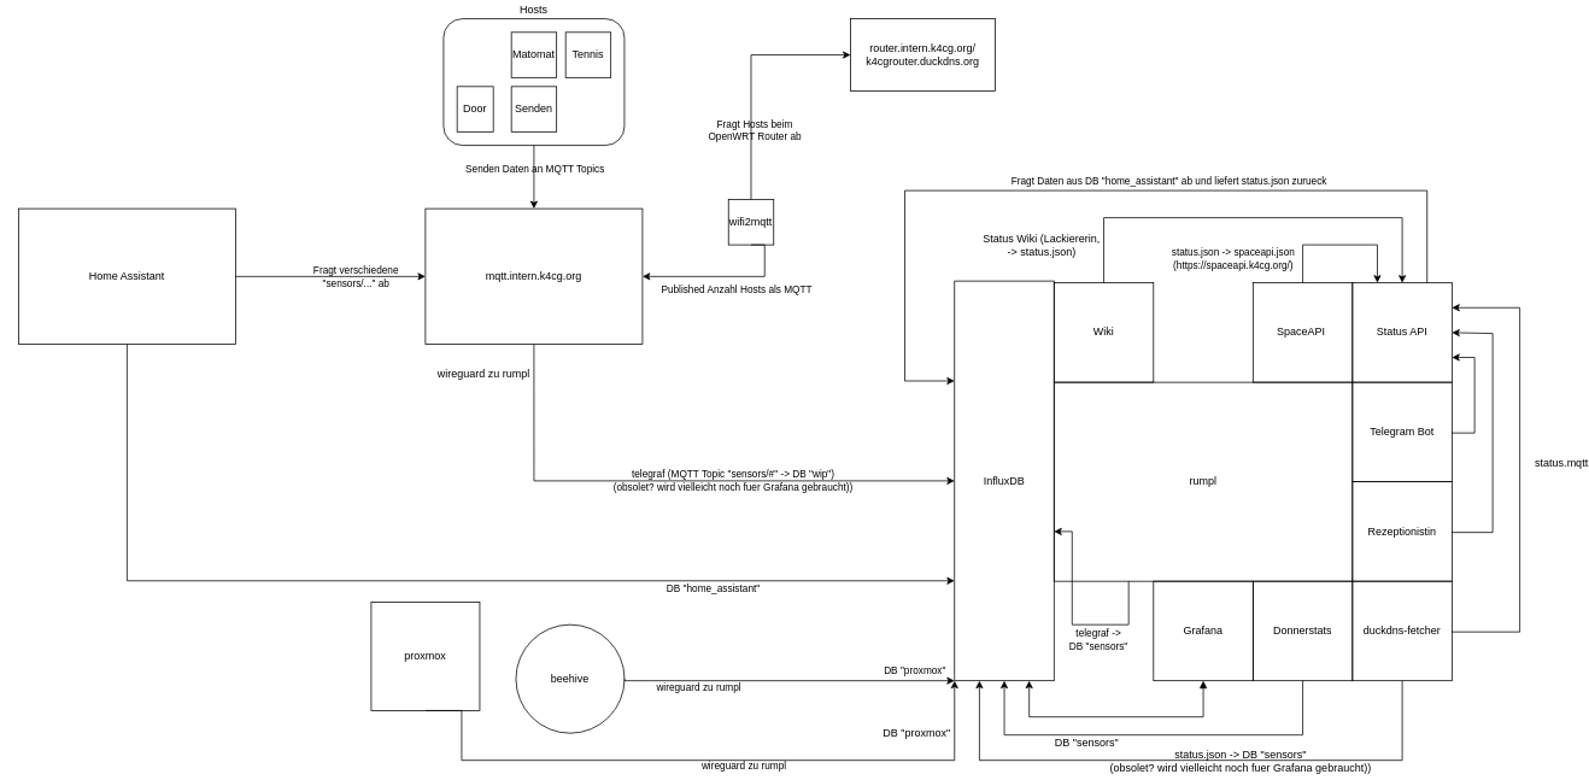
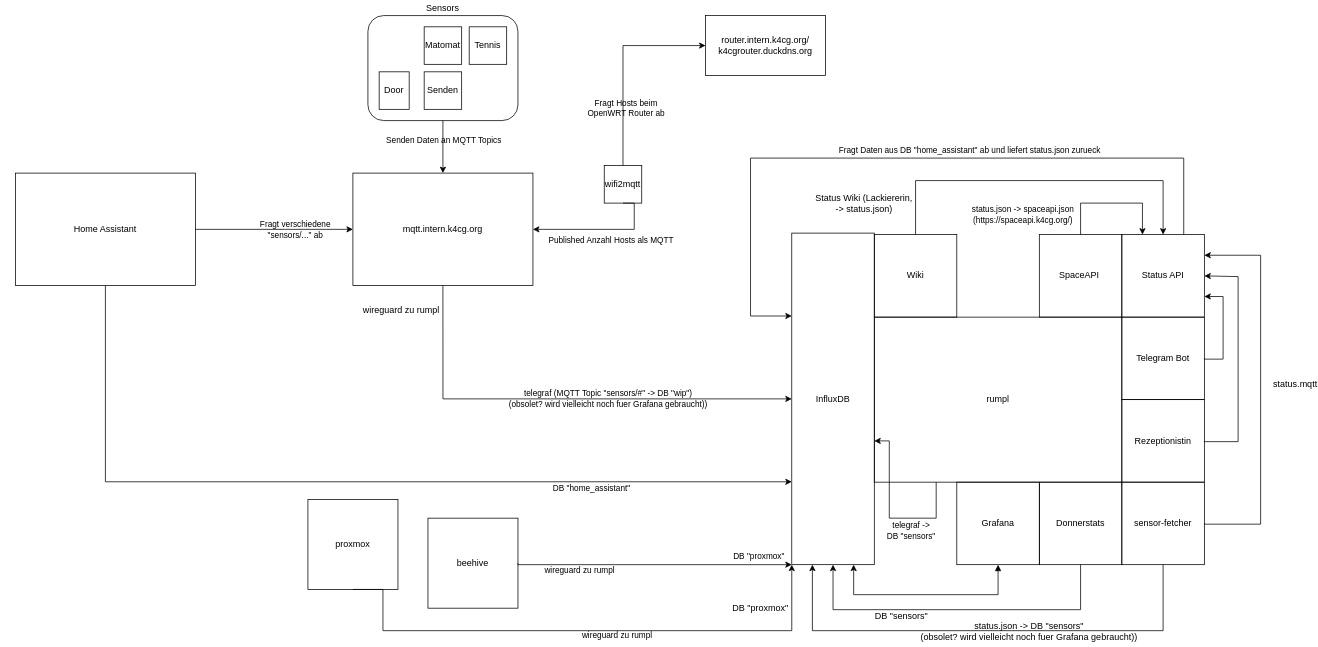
  <mxCell id="0" />
  <mxCell id="1" parent="0" />
  <mxCell id="2" style="edgeStyle=orthogonalEdgeStyle;rounded=0;orthogonalLoop=1;jettySize=auto;html=1;entryX=1;entryY=0.5;entryDx=0;entryDy=0;exitX=0.5;exitY=1;exitDx=0;exitDy=0;fontColor=#000000;labelBackgroundColor=none;labelBorderColor=none;strokeColor=#000000;" parent="1" source="6" target="10" edge="1"><mxGeometry relative="1" as="geometry"><Array as="points"><mxPoint x="845" y="305" /></Array></mxGeometry></mxCell>
  <mxCell id="3" value="Published Anzahl Hosts als MQTT" style="edgeLabel;html=1;align=center;verticalAlign=middle;resizable=0;points=[];fontColor=#000000;labelBackgroundColor=none;labelBorderColor=none;" parent="2" vertex="1" connectable="0"><mxGeometry x="-0.053" relative="1" as="geometry"><mxPoint x="6" y="14" as="offset" /></mxGeometry></mxCell>
  <mxCell id="4" style="edgeStyle=orthogonalEdgeStyle;rounded=0;orthogonalLoop=1;jettySize=auto;html=1;exitX=0.5;exitY=0;exitDx=0;exitDy=0;entryX=0;entryY=0.5;entryDx=0;entryDy=0;fontColor=#000000;labelBackgroundColor=none;labelBorderColor=none;strokeColor=#000000;" parent="1" source="6" target="13" edge="1"><mxGeometry relative="1" as="geometry" /></mxCell>
  <mxCell id="5" value="Fragt Hosts beim&lt;br&gt;OpenWRT Router ab" style="edgeLabel;html=1;align=center;verticalAlign=middle;resizable=0;points=[];fontColor=#000000;labelBackgroundColor=none;labelBorderColor=none;" parent="4" vertex="1" connectable="0"><mxGeometry x="-0.439" y="-3" relative="1" as="geometry"><mxPoint y="-1" as="offset" /></mxGeometry></mxCell>
  <mxCell id="6" value="wifi2mqtt" style="whiteSpace=wrap;html=1;aspect=fixed;fillStyle=hatch;fillColor=none;gradientColor=none;fontColor=#000000;labelBackgroundColor=none;labelBorderColor=none;strokeColor=#000000;" parent="1" vertex="1"><mxGeometry x="805" y="220" width="50" height="50" as="geometry" /></mxCell>
  <mxCell id="7" style="edgeStyle=orthogonalEdgeStyle;rounded=0;orthogonalLoop=1;jettySize=auto;html=1;exitX=0.5;exitY=1;exitDx=0;exitDy=0;entryX=0;entryY=0.5;entryDx=0;entryDy=0;fontSize=12;fontColor=#000000;labelBackgroundColor=none;labelBorderColor=none;strokeColor=#000000;" parent="1" source="10" target="32" edge="1"><mxGeometry relative="1" as="geometry"><Array as="points"><mxPoint x="590" y="531" /></Array></mxGeometry></mxCell>
  <mxCell id="8" value="wireguard zu rumpl" style="edgeLabel;html=1;align=center;verticalAlign=middle;resizable=0;points=[];fontSize=12;fontColor=#000000;labelBackgroundColor=none;labelBorderColor=none;" parent="7" vertex="1" connectable="0"><mxGeometry x="-0.903" y="-2" relative="1" as="geometry"><mxPoint x="-54" y="2" as="offset" /></mxGeometry></mxCell>
  <mxCell id="9" value="telegraf (MQTT Topic &quot;sensors/#&quot; -&amp;gt; DB &quot;wip&quot;) &lt;br&gt;(obsolet? wird vielleicht noch fuer Grafana gebraucht))" style="edgeLabel;html=1;align=center;verticalAlign=middle;resizable=0;points=[];fontColor=#000000;labelBackgroundColor=none;labelBorderColor=none;" parent="7" vertex="1" connectable="0"><mxGeometry x="0.442" y="-2" relative="1" as="geometry"><mxPoint x="-73" y="-3" as="offset" /></mxGeometry></mxCell>
  <mxCell id="10" value="mqtt.intern.k4cg.org" style="rounded=0;whiteSpace=wrap;html=1;fillColor=none;fontColor=#000000;labelBackgroundColor=none;labelBorderColor=none;strokeColor=#000000;" parent="1" vertex="1"><mxGeometry x="469.95" y="230" width="240" height="150" as="geometry" /></mxCell>
  <mxCell id="11" style="edgeStyle=orthogonalEdgeStyle;rounded=0;orthogonalLoop=1;jettySize=auto;html=1;entryX=0.5;entryY=0;entryDx=0;entryDy=0;labelPosition=left;verticalLabelPosition=top;align=right;verticalAlign=bottom;fontColor=#000000;labelBackgroundColor=none;labelBorderColor=none;strokeColor=#000000;" parent="1" source="54" target="10" edge="1"><mxGeometry relative="1" as="geometry" /></mxCell>
  <mxCell id="12" value="Senden Daten an MQTT Topics" style="edgeLabel;html=1;align=center;verticalAlign=middle;resizable=0;points=[];fontColor=#000000;labelBackgroundColor=none;labelBorderColor=none;" parent="11" vertex="1" connectable="0"><mxGeometry x="-0.243" y="1" relative="1" as="geometry"><mxPoint as="offset" /></mxGeometry></mxCell>
  <mxCell id="13" value="router.intern.k4cg.org/&lt;br&gt;k4cgrouter.duckdns.org" style="rounded=0;whiteSpace=wrap;html=1;fillColor=none;fontColor=#000000;labelBackgroundColor=none;labelBorderColor=none;strokeColor=#000000;" parent="1" vertex="1"><mxGeometry x="940" y="20" width="160" height="80" as="geometry" /></mxCell>
  <mxCell id="14" style="edgeStyle=orthogonalEdgeStyle;rounded=0;orthogonalLoop=1;jettySize=auto;html=1;exitX=0.5;exitY=0;exitDx=0;exitDy=0;entryX=0.25;entryY=0;entryDx=0;entryDy=0;fontColor=#000000;labelBackgroundColor=none;labelBorderColor=none;strokeColor=#000000;" parent="1" source="16" target="53" edge="1"><mxGeometry relative="1" as="geometry"><Array as="points"><mxPoint x="1440" y="270" /><mxPoint x="1522" y="270" /></Array><mxPoint x="1940" y="80" as="targetPoint" /></mxGeometry></mxCell>
  <mxCell id="15" value="status.json -&amp;gt; spaceapi.json&lt;br&gt;(https://spaceapi.k4cg.org/)" style="edgeLabel;html=1;align=center;verticalAlign=middle;resizable=0;points=[];fontColor=#000000;labelBackgroundColor=none;labelBorderColor=none;" parent="14" vertex="1" connectable="0"><mxGeometry x="-0.427" y="1" relative="1" as="geometry"><mxPoint x="-84" y="16" as="offset" /></mxGeometry></mxCell>
  <mxCell id="16" value="SpaceAPI&amp;nbsp;" style="whiteSpace=wrap;html=1;aspect=fixed;fillStyle=hatch;fillColor=none;gradientColor=none;fontColor=#000000;labelBackgroundColor=none;labelBorderColor=none;strokeColor=#000000;" parent="1" vertex="1"><mxGeometry x="1385" y="312" width="110" height="110" as="geometry" /></mxCell>
  <mxCell id="17" style="edgeStyle=orthogonalEdgeStyle;rounded=0;orthogonalLoop=1;jettySize=auto;html=1;exitX=0.25;exitY=1;exitDx=0;exitDy=0;entryX=0;entryY=0.75;entryDx=0;entryDy=0;fontColor=#000000;labelBackgroundColor=none;labelBorderColor=none;strokeColor=#000000;" parent="1" source="19" target="19" edge="1"><mxGeometry relative="1" as="geometry"><Array as="points"><mxPoint x="1248" y="690" /><mxPoint x="1185" y="690" /><mxPoint x="1185" y="587" /></Array></mxGeometry></mxCell>
  <mxCell id="18" value="telegraf -&amp;gt; &lt;br&gt;DB &quot;sensors&quot;" style="edgeLabel;html=1;align=center;verticalAlign=middle;resizable=0;points=[];fontColor=#000000;labelBackgroundColor=none;labelBorderColor=none;" parent="17" vertex="1" connectable="0"><mxGeometry x="-0.173" y="3" relative="1" as="geometry"><mxPoint x="15" y="13" as="offset" /></mxGeometry></mxCell>
  <mxCell id="19" value="rumpl" style="rounded=0;whiteSpace=wrap;html=1;fillColor=none;fontColor=#000000;labelBackgroundColor=none;labelBorderColor=none;strokeColor=#000000;" parent="1" vertex="1"><mxGeometry x="1165" y="422" width="330" height="220" as="geometry" /></mxCell>
  <mxCell id="20" value="Rezeptionistin" style="whiteSpace=wrap;html=1;aspect=fixed;fillStyle=hatch;fillColor=none;gradientColor=none;fontColor=#000000;labelBackgroundColor=none;labelBorderColor=none;strokeColor=#000000;" parent="1" vertex="1"><mxGeometry x="1495" y="532" width="110" height="110" as="geometry" /></mxCell>
  <mxCell id="21" style="edgeStyle=orthogonalEdgeStyle;rounded=0;orthogonalLoop=1;jettySize=auto;html=1;exitX=1;exitY=0.5;exitDx=0;exitDy=0;fontSize=12;entryX=1;entryY=0.5;entryDx=0;entryDy=0;fontColor=#000000;labelBackgroundColor=none;labelBorderColor=none;strokeColor=#000000;" parent="1" source="20" target="53" edge="1"><mxGeometry relative="1" as="geometry"><Array as="points"><mxPoint x="1650" y="588" /><mxPoint x="1650" y="368" /><mxPoint x="1605" y="368" /></Array><mxPoint x="1950" y="220" as="targetPoint" /></mxGeometry></mxCell>
  <mxCell id="22" style="edgeStyle=orthogonalEdgeStyle;rounded=0;orthogonalLoop=1;jettySize=auto;html=1;exitX=1;exitY=0.5;exitDx=0;exitDy=0;fontSize=12;entryX=1;entryY=0.25;entryDx=0;entryDy=0;fontColor=#000000;labelBackgroundColor=none;labelBorderColor=none;strokeColor=#000000;" parent="1" source="25" target="53" edge="1"><mxGeometry relative="1" as="geometry"><Array as="points"><mxPoint x="1680" y="698" /><mxPoint x="1680" y="340" /></Array><mxPoint x="1910" y="350" as="targetPoint" /></mxGeometry></mxCell>
  <mxCell id="23" style="edgeStyle=orthogonalEdgeStyle;rounded=0;orthogonalLoop=1;jettySize=auto;html=1;exitX=0.5;exitY=1;exitDx=0;exitDy=0;fontSize=12;labelPosition=center;verticalLabelPosition=bottom;align=center;verticalAlign=top;entryX=0.25;entryY=1;entryDx=0;entryDy=0;fontColor=#000000;labelBackgroundColor=none;labelBorderColor=none;strokeColor=#000000;" parent="1" source="25" target="32" edge="1"><mxGeometry relative="1" as="geometry"><Array as="points"><mxPoint x="1550" y="840" /><mxPoint x="1083" y="840" /></Array><mxPoint x="1605" y="762" as="sourcePoint" /><mxPoint x="1040" y="890" as="targetPoint" /></mxGeometry></mxCell>
  <mxCell id="24" value="status.json -&amp;gt; DB &quot;sensors&quot;&lt;br&gt;(obsolet? wird vielleicht noch fuer Grafana gebraucht))" style="edgeLabel;html=1;align=center;verticalAlign=middle;resizable=0;points=[];fontSize=12;fontColor=#000000;labelBackgroundColor=none;labelBorderColor=none;" parent="23" vertex="1" connectable="0"><mxGeometry x="0.209" y="1" relative="1" as="geometry"><mxPoint x="121" y="-1" as="offset" /></mxGeometry></mxCell>
- <mxCell id="25" value="duckdns-fetcher" style="whiteSpace=wrap;html=1;aspect=fixed;fillStyle=hatch;fillColor=none;gradientColor=none;fontColor=#000000;labelBackgroundColor=none;labelBorderColor=none;strokeColor=#000000;" parent="1" vertex="1"><mxGeometry x="1495" y="642" width="110" height="110" as="geometry" /></mxCell>
+ <mxCell id="25" value="sensor-fetcher" style="whiteSpace=wrap;html=1;aspect=fixed;fillStyle=hatch;fillColor=none;gradientColor=none;fontColor=#000000;labelBackgroundColor=none;labelBorderColor=none;strokeColor=#000000;" parent="1" vertex="1"><mxGeometry x="1495" y="642" width="110" height="110" as="geometry" /></mxCell>
  <mxCell id="26" style="edgeStyle=orthogonalEdgeStyle;rounded=0;orthogonalLoop=1;jettySize=auto;html=1;exitX=0.5;exitY=0;exitDx=0;exitDy=0;entryX=0.5;entryY=0;entryDx=0;entryDy=0;fontColor=#000000;labelBackgroundColor=none;labelBorderColor=none;strokeColor=#000000;" parent="1" source="28" target="53" edge="1"><mxGeometry relative="1" as="geometry"><Array as="points"><mxPoint x="1220" y="240" /><mxPoint x="1550" y="240" /></Array><mxPoint x="1780" y="30" as="targetPoint" /></mxGeometry></mxCell>
  <mxCell id="27" value="Status Wiki (Lackiererin, &lt;br&gt;-&amp;gt; status.json)" style="edgeLabel;html=1;align=center;verticalAlign=middle;resizable=0;points=[];fontSize=12;fontColor=#000000;labelBackgroundColor=none;labelBorderColor=none;" parent="26" vertex="1" connectable="0"><mxGeometry x="0.401" y="-2" relative="1" as="geometry"><mxPoint x="-330" y="28" as="offset" /></mxGeometry></mxCell>
  <mxCell id="28" value="Wiki" style="whiteSpace=wrap;html=1;aspect=fixed;fillStyle=hatch;fillColor=none;gradientColor=none;fontColor=#000000;labelBackgroundColor=none;labelBorderColor=none;strokeColor=#000000;" parent="1" vertex="1"><mxGeometry x="1165" y="312" width="110" height="110" as="geometry" /></mxCell>
  <mxCell id="29" style="edgeStyle=orthogonalEdgeStyle;rounded=0;orthogonalLoop=1;jettySize=auto;html=1;exitX=1;exitY=0.5;exitDx=0;exitDy=0;fontSize=12;entryX=1;entryY=0.75;entryDx=0;entryDy=0;fontColor=#000000;labelBackgroundColor=none;labelBorderColor=none;strokeColor=#000000;" parent="1" source="30" target="53" edge="1"><mxGeometry relative="1" as="geometry"><Array as="points"><mxPoint x="1630" y="478" /><mxPoint x="1630" y="394" /></Array><mxPoint x="1980" y="190" as="targetPoint" /></mxGeometry></mxCell>
  <mxCell id="30" value="Telegram Bot" style="whiteSpace=wrap;html=1;aspect=fixed;fillStyle=hatch;fillColor=none;gradientColor=none;fontColor=#000000;labelBackgroundColor=none;labelBorderColor=none;strokeColor=#000000;" parent="1" vertex="1"><mxGeometry x="1495" y="422" width="110" height="110" as="geometry" /></mxCell>
  <mxCell id="31" value="status.mqtt" style="edgeLabel;html=1;align=center;verticalAlign=middle;resizable=0;points=[];fontSize=12;fontColor=#000000;labelBackgroundColor=none;labelBorderColor=none;" parent="1" vertex="1" connectable="0"><mxGeometry x="1550" y="520" as="geometry"><mxPoint x="175" y="-9" as="offset" /></mxGeometry></mxCell>
  <mxCell id="32" value="InfluxDB" style="whiteSpace=wrap;html=1;fillStyle=hatch;fillColor=none;gradientColor=none;imageAspect=0;fontColor=#000000;labelBackgroundColor=none;labelBorderColor=none;strokeColor=#000000;" parent="1" vertex="1"><mxGeometry x="1055" y="310" width="110" height="442" as="geometry" /></mxCell>
  <mxCell id="33" style="edgeStyle=orthogonalEdgeStyle;rounded=0;orthogonalLoop=1;jettySize=auto;html=1;exitX=0.5;exitY=1;exitDx=0;exitDy=0;entryX=0.75;entryY=1;entryDx=0;entryDy=0;startArrow=block;startFill=1;fontColor=#000000;labelBackgroundColor=none;labelBorderColor=none;strokeColor=#000000;" parent="1" source="34" target="32" edge="1"><mxGeometry relative="1" as="geometry"><Array as="points"><mxPoint x="1330" y="792" /><mxPoint x="1138" y="792" /></Array></mxGeometry></mxCell>
  <mxCell id="34" value="Grafana" style="whiteSpace=wrap;html=1;aspect=fixed;fillStyle=hatch;fillColor=none;gradientColor=none;fontColor=#000000;labelBackgroundColor=none;labelBorderColor=none;strokeColor=#000000;" parent="1" vertex="1"><mxGeometry x="1275" y="642" width="110" height="110" as="geometry" /></mxCell>
  <mxCell id="35" style="edgeStyle=orthogonalEdgeStyle;rounded=0;orthogonalLoop=1;jettySize=auto;html=1;exitX=0.5;exitY=1;exitDx=0;exitDy=0;fontSize=12;entryX=0.5;entryY=1;entryDx=0;entryDy=0;fontColor=#000000;labelBackgroundColor=none;labelBorderColor=none;strokeColor=#000000;" parent="1" source="37" target="32" edge="1"><mxGeometry relative="1" as="geometry"><mxPoint x="1110" y="772" as="targetPoint" /><Array as="points"><mxPoint x="1440" y="812" /><mxPoint x="1110" y="812" /></Array></mxGeometry></mxCell>
  <mxCell id="36" value="DB &quot;sensors&quot;" style="edgeLabel;html=1;align=center;verticalAlign=middle;resizable=0;points=[];fontSize=12;fontColor=#000000;labelBackgroundColor=none;labelBorderColor=none;" parent="35" vertex="1" connectable="0"><mxGeometry x="0.042" y="-2" relative="1" as="geometry"><mxPoint x="-66" y="10" as="offset" /></mxGeometry></mxCell>
  <mxCell id="37" value="Donnerstats" style="whiteSpace=wrap;html=1;aspect=fixed;fillStyle=hatch;fillColor=none;gradientColor=none;fontColor=#000000;labelBackgroundColor=none;labelBorderColor=none;strokeColor=#000000;" parent="1" vertex="1"><mxGeometry x="1385" y="642" width="110" height="110" as="geometry" /></mxCell>
  <mxCell id="38" style="edgeStyle=orthogonalEdgeStyle;rounded=0;orthogonalLoop=1;jettySize=auto;html=1;exitX=0.5;exitY=1;exitDx=0;exitDy=0;fontSize=12;entryX=0;entryY=1;entryDx=0;entryDy=0;fontColor=#000000;labelBackgroundColor=none;labelBorderColor=none;strokeColor=#000000;" parent="1" source="41" target="32" edge="1"><mxGeometry relative="1" as="geometry"><Array as="points"><mxPoint x="510" y="840" /><mxPoint x="1055" y="840" /></Array><mxPoint x="850" y="780" as="targetPoint" /></mxGeometry></mxCell>
  <mxCell id="39" value="DB &quot;proxmox&quot;" style="edgeLabel;html=1;align=center;verticalAlign=middle;resizable=0;points=[];fontColor=#000000;labelBackgroundColor=none;labelBorderColor=none;" parent="38" vertex="1" connectable="0"><mxGeometry x="0.95" y="2" relative="1" as="geometry"><mxPoint x="-43" y="-30" as="offset" /></mxGeometry></mxCell>
  <mxCell id="40" value="wireguard zu rumpl" style="edgeLabel;html=1;align=center;verticalAlign=middle;resizable=0;points=[];fontColor=#000000;labelBackgroundColor=none;labelBorderColor=none;" parent="38" vertex="1" connectable="0"><mxGeometry x="0.115" y="-1" relative="1" as="geometry"><mxPoint y="4" as="offset" /></mxGeometry></mxCell>
  <mxCell id="41" value="proxmox" style="whiteSpace=wrap;html=1;aspect=fixed;fillStyle=hatch;fillColor=none;gradientColor=none;fontColor=#000000;labelBackgroundColor=none;labelBorderColor=none;strokeColor=#000000;" parent="1" vertex="1"><mxGeometry x="410" y="665" width="120" height="120" as="geometry" /></mxCell>
  <mxCell id="42" style="edgeStyle=orthogonalEdgeStyle;rounded=0;orthogonalLoop=1;jettySize=auto;html=1;exitX=1;exitY=0.5;exitDx=0;exitDy=0;fontSize=12;entryX=0;entryY=1;entryDx=0;entryDy=0;fontColor=#000000;labelBackgroundColor=none;labelBorderColor=none;strokeColor=#000000;" parent="1" source="45" target="32" edge="1"><mxGeometry relative="1" as="geometry"><Array as="points"><mxPoint x="690" y="752" /></Array><mxPoint x="930" y="720" as="targetPoint" /></mxGeometry></mxCell>
  <mxCell id="43" value="DB &quot;proxmox&quot;" style="edgeLabel;html=1;align=center;verticalAlign=middle;resizable=0;points=[];fontSize=12;fontColor=#000000;labelBackgroundColor=none;labelBorderColor=none;" parent="42" vertex="1" connectable="0"><mxGeometry x="0.869" y="2" relative="1" as="geometry"><mxPoint x="-19" y="60" as="offset" /></mxGeometry></mxCell>
  <mxCell id="44" value="wireguard zu rumpl" style="edgeLabel;html=1;align=center;verticalAlign=middle;resizable=0;points=[];fontColor=#000000;labelBackgroundColor=none;labelBorderColor=none;" parent="42" vertex="1" connectable="0"><mxGeometry x="-0.541" relative="1" as="geometry"><mxPoint x="-1" y="6" as="offset" /></mxGeometry></mxCell>
- <mxCell id="45" value="beehive" style="ellipse;whiteSpace=wrap;html=1;aspect=fixed;fillStyle=hatch;fillColor=none;gradientColor=none;fontColor=#000000;labelBackgroundColor=none;labelBorderColor=none;strokeColor=#000000;" parent="1" vertex="1"><mxGeometry x="570" y="690" width="120" height="120" as="geometry" /></mxCell>
+ <mxCell id="45" value="beehive" style="whiteSpace=wrap;html=1;aspect=fixed;fillStyle=hatch;fillColor=none;gradientColor=none;fontColor=#000000;labelBackgroundColor=none;labelBorderColor=none;strokeColor=#000000;" parent="1" vertex="1"><mxGeometry x="570" y="690" width="120" height="120" as="geometry" /></mxCell>
  <mxCell id="46" style="edgeStyle=orthogonalEdgeStyle;rounded=0;orthogonalLoop=1;jettySize=auto;html=1;entryX=0;entryY=0.5;entryDx=0;entryDy=0;fontColor=#000000;labelBackgroundColor=none;labelBorderColor=none;strokeColor=#000000;" parent="1" source="50" target="10" edge="1"><mxGeometry relative="1" as="geometry"><Array as="points"><mxPoint x="380" y="305" /><mxPoint x="380" y="305" /></Array></mxGeometry></mxCell>
  <mxCell id="47" value="Fragt verschiedene &lt;br&gt;&quot;sensors/...&quot; ab" style="edgeLabel;html=1;align=center;verticalAlign=middle;resizable=0;points=[];fontColor=#000000;labelBackgroundColor=none;labelBorderColor=none;" parent="46" vertex="1" connectable="0"><mxGeometry x="0.087" y="-3" relative="1" as="geometry"><mxPoint x="18" y="-3" as="offset" /></mxGeometry></mxCell>
  <mxCell id="48" style="edgeStyle=orthogonalEdgeStyle;rounded=0;orthogonalLoop=1;jettySize=auto;html=1;exitX=0.5;exitY=1;exitDx=0;exitDy=0;entryX=0;entryY=0.75;entryDx=0;entryDy=0;fontColor=#000000;labelBackgroundColor=none;labelBorderColor=none;strokeColor=#000000;" parent="1" source="50" target="32" edge="1"><mxGeometry relative="1" as="geometry" /></mxCell>
  <mxCell id="49" value="DB &quot;home_assistant&quot;" style="edgeLabel;html=1;align=center;verticalAlign=middle;resizable=0;points=[];fontColor=#000000;labelBackgroundColor=none;labelBorderColor=none;" parent="48" vertex="1" connectable="0"><mxGeometry x="0.441" y="-1" relative="1" as="geometry"><mxPoint x="61" y="7" as="offset" /></mxGeometry></mxCell>
  <mxCell id="50" value="Home Assistant" style="rounded=0;whiteSpace=wrap;html=1;fillColor=none;fontColor=#000000;labelBackgroundColor=none;labelBorderColor=none;strokeColor=#000000;" parent="1" vertex="1"><mxGeometry x="20" y="230" width="240" height="150" as="geometry" /></mxCell>
  <mxCell id="51" style="edgeStyle=orthogonalEdgeStyle;rounded=0;orthogonalLoop=1;jettySize=auto;html=1;exitX=0.75;exitY=0;exitDx=0;exitDy=0;entryX=0;entryY=0.25;entryDx=0;entryDy=0;fontColor=#000000;labelBackgroundColor=none;labelBorderColor=none;strokeColor=#000000;" parent="1" source="53" target="32" edge="1"><mxGeometry relative="1" as="geometry"><mxPoint x="990" y="460" as="targetPoint" /><Array as="points"><mxPoint x="1578" y="210" /><mxPoint x="1000" y="210" /><mxPoint x="1000" y="420" /></Array></mxGeometry></mxCell>
  <mxCell id="52" value="Fragt Daten aus DB &quot;home_assistant&quot; ab und liefert status.json zurueck" style="edgeLabel;html=1;align=center;verticalAlign=middle;resizable=0;points=[];fontColor=#000000;labelBackgroundColor=none;labelBorderColor=none;" parent="51" vertex="1" connectable="0"><mxGeometry x="-0.179" y="-1" relative="1" as="geometry"><mxPoint y="-10" as="offset" /></mxGeometry></mxCell>
  <mxCell id="53" value="Status API" style="whiteSpace=wrap;html=1;aspect=fixed;fillStyle=hatch;fillColor=none;gradientColor=none;fontColor=#000000;labelBackgroundColor=none;labelBorderColor=none;strokeColor=#000000;" parent="1" vertex="1"><mxGeometry x="1495" y="312" width="110" height="110" as="geometry" /></mxCell>
- <mxCell id="54" value="Hosts" style="rounded=1;whiteSpace=wrap;html=1;fillColor=none;labelPosition=center;verticalLabelPosition=top;align=center;verticalAlign=bottom;fontColor=#000000;labelBackgroundColor=none;labelBorderColor=none;strokeColor=#000000;" parent="1" vertex="1"><mxGeometry x="489.95" y="20" width="200" height="140" as="geometry" /></mxCell>
+ <mxCell id="54" value="Sensors" style="rounded=1;whiteSpace=wrap;html=1;fillColor=none;labelPosition=center;verticalLabelPosition=top;align=center;verticalAlign=bottom;fontColor=#000000;labelBackgroundColor=none;labelBorderColor=none;strokeColor=#000000;" parent="1" vertex="1"><mxGeometry x="489.95" y="20" width="200" height="140" as="geometry" /></mxCell>
  <mxCell id="55" value="Matomat" style="whiteSpace=wrap;html=1;aspect=fixed;fillStyle=hatch;fillColor=none;gradientColor=none;fontColor=#000000;labelBackgroundColor=none;labelBorderColor=none;strokeColor=#000000;" parent="1" vertex="1"><mxGeometry x="564.95" y="35" width="50" height="50" as="geometry" /></mxCell>
  <mxCell id="56" value="Tennis" style="whiteSpace=wrap;html=1;aspect=fixed;fillStyle=hatch;fillColor=none;gradientColor=none;fontColor=#000000;labelBackgroundColor=none;labelBorderColor=none;strokeColor=#000000;" parent="1" vertex="1"><mxGeometry x="624.95" y="35" width="50" height="50" as="geometry" /></mxCell>
  <mxCell id="57" value="Door" style="whiteSpace=wrap;html=1;aspect=fixed;fillStyle=hatch;fillColor=none;gradientColor=none;fontColor=#000000;labelBackgroundColor=none;labelBorderColor=none;strokeColor=#000000;" parent="1" vertex="1"><mxGeometry x="504.95" y="95" width="40" height="50" as="geometry" /></mxCell>
  <mxCell id="58" value="Senden" style="whiteSpace=wrap;html=1;aspect=fixed;fillStyle=hatch;fillColor=none;gradientColor=none;fontColor=#000000;labelBackgroundColor=none;labelBorderColor=none;strokeColor=#000000;" parent="1" vertex="1"><mxGeometry x="564.95" y="95" width="50" height="50" as="geometry" /></mxCell>
